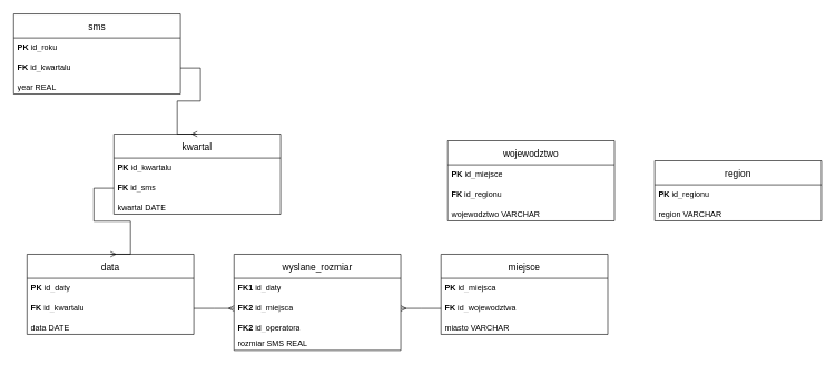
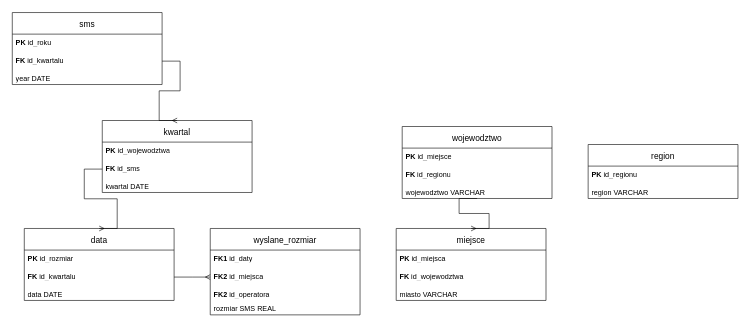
  <mxCell id="0" />
  <mxCell id="1" parent="0" />
  <mxCell id="2" value="wyslane_rozmiar" style="swimlane;fontStyle=0;childLayout=stackLayout;horizontal=1;startSize=36;horizontalStack=0;resizeParent=1;resizeParentMax=0;resizeLast=0;collapsible=1;marginBottom=0;align=center;fontSize=14;swimlaneLine=1;glass=0;aspect=fixed;" vertex="1" parent="1"><mxGeometry x="350" y="380" width="249.75" height="144" as="geometry"><mxRectangle x="380" y="370" width="120" height="30" as="alternateBounds" /></mxGeometry></mxCell>
  <mxCell id="3" value="&lt;b&gt;FK1&amp;nbsp;&lt;/b&gt;id_daty" style="text;strokeColor=none;fillColor=none;spacingLeft=4;spacingRight=4;overflow=hidden;rotatable=0;points=[[0,0.5],[1,0.5]];portConstraint=eastwest;fontSize=12;whiteSpace=wrap;html=1;" vertex="1" parent="2"><mxGeometry y="36" width="249.75" height="30" as="geometry" /></mxCell>
  <mxCell id="4" value="&lt;b&gt;FK2&lt;/b&gt; id_miejsca" style="text;strokeColor=none;fillColor=none;spacingLeft=4;spacingRight=4;overflow=hidden;rotatable=0;points=[[0,0.5],[1,0.5]];portConstraint=eastwest;fontSize=12;whiteSpace=wrap;html=1;" vertex="1" parent="2"><mxGeometry y="66" width="249.75" height="30" as="geometry" /></mxCell>
  <mxCell id="5" value="&lt;b&gt;FK2&lt;/b&gt; id_operatora" style="text;strokeColor=none;fillColor=none;spacingLeft=4;spacingRight=4;overflow=hidden;rotatable=0;points=[[0,0.5],[1,0.5]];portConstraint=eastwest;fontSize=12;whiteSpace=wrap;html=1;" vertex="1" parent="2"><mxGeometry y="96" width="249.75" height="24" as="geometry" /></mxCell>
  <mxCell id="6" value="rozmiar SMS REAL&lt;div&gt;&lt;br&gt;&lt;/div&gt;" style="text;strokeColor=none;fillColor=none;spacingLeft=4;spacingRight=4;overflow=hidden;rotatable=0;points=[[0,0.5],[1,0.5]];portConstraint=eastwest;fontSize=12;whiteSpace=wrap;html=1;" vertex="1" parent="2"><mxGeometry y="120" width="249.75" height="24" as="geometry" /></mxCell>
  <mxCell id="7" value="miejsce" style="swimlane;fontStyle=0;childLayout=stackLayout;horizontal=1;startSize=36;horizontalStack=0;resizeParent=1;resizeParentMax=0;resizeLast=0;collapsible=1;marginBottom=0;align=center;fontSize=14;swimlaneLine=1;glass=0;aspect=fixed;" vertex="1" parent="1"><mxGeometry x="660" y="380" width="249.75" height="120" as="geometry"><mxRectangle x="380" y="370" width="120" height="30" as="alternateBounds" /></mxGeometry></mxCell>
  <mxCell id="8" value="&lt;b&gt;PK&amp;nbsp;&lt;/b&gt;id_miejsca" style="text;strokeColor=none;fillColor=none;spacingLeft=4;spacingRight=4;overflow=hidden;rotatable=0;points=[[0,0.5],[1,0.5]];portConstraint=eastwest;fontSize=12;whiteSpace=wrap;html=1;" vertex="1" parent="7"><mxGeometry y="36" width="249.75" height="30" as="geometry" /></mxCell>
  <mxCell id="9" value="&lt;b&gt;FK&lt;/b&gt;&amp;nbsp;id_wojewodztwa" style="text;strokeColor=none;fillColor=none;spacingLeft=4;spacingRight=4;overflow=hidden;rotatable=0;points=[[0,0.5],[1,0.5]];portConstraint=eastwest;fontSize=12;whiteSpace=wrap;html=1;" vertex="1" parent="7"><mxGeometry y="66" width="249.75" height="30" as="geometry" /></mxCell>
  <mxCell id="10" value="miasto VARCHAR&lt;b&gt;&amp;nbsp;&lt;/b&gt;" style="text;strokeColor=none;fillColor=none;spacingLeft=4;spacingRight=4;overflow=hidden;rotatable=0;points=[[0,0.5],[1,0.5]];portConstraint=eastwest;fontSize=12;whiteSpace=wrap;html=1;" vertex="1" parent="7"><mxGeometry y="96" width="249.75" height="24" as="geometry" /></mxCell>
  <mxCell id="11" value="wojewodztwo" style="swimlane;fontStyle=0;childLayout=stackLayout;horizontal=1;startSize=36;horizontalStack=0;resizeParent=1;resizeParentMax=0;resizeLast=0;collapsible=1;marginBottom=0;align=center;fontSize=14;swimlaneLine=1;glass=0;aspect=fixed;" vertex="1" parent="1"><mxGeometry x="670" y="210" width="249.75" height="120" as="geometry"><mxRectangle x="380" y="370" width="120" height="30" as="alternateBounds" /></mxGeometry></mxCell>
  <mxCell id="12" value="&lt;b&gt;PK&amp;nbsp;&lt;/b&gt;id_miejsce" style="text;strokeColor=none;fillColor=none;spacingLeft=4;spacingRight=4;overflow=hidden;rotatable=0;points=[[0,0.5],[1,0.5]];portConstraint=eastwest;fontSize=12;whiteSpace=wrap;html=1;" vertex="1" parent="11"><mxGeometry y="36" width="249.75" height="30" as="geometry" /></mxCell>
  <mxCell id="13" value="&lt;b&gt;FK&lt;/b&gt;&amp;nbsp;id_regionu" style="text;strokeColor=none;fillColor=none;spacingLeft=4;spacingRight=4;overflow=hidden;rotatable=0;points=[[0,0.5],[1,0.5]];portConstraint=eastwest;fontSize=12;whiteSpace=wrap;html=1;" vertex="1" parent="11"><mxGeometry y="66" width="249.75" height="30" as="geometry" /></mxCell>
  <mxCell id="14" value="wojewodztwo VARCHAR&lt;b&gt;&amp;nbsp;&lt;/b&gt;" style="text;strokeColor=none;fillColor=none;spacingLeft=4;spacingRight=4;overflow=hidden;rotatable=0;points=[[0,0.5],[1,0.5]];portConstraint=eastwest;fontSize=12;whiteSpace=wrap;html=1;" vertex="1" parent="11"><mxGeometry y="96" width="249.75" height="24" as="geometry" /></mxCell>
  <mxCell id="15" value="region" style="swimlane;fontStyle=0;childLayout=stackLayout;horizontal=1;startSize=36;horizontalStack=0;resizeParent=1;resizeParentMax=0;resizeLast=0;collapsible=1;marginBottom=0;align=center;fontSize=14;swimlaneLine=1;glass=0;aspect=fixed;" vertex="1" parent="1"><mxGeometry x="980" y="240" width="249.75" height="90" as="geometry"><mxRectangle x="380" y="370" width="120" height="30" as="alternateBounds" /></mxGeometry></mxCell>
  <mxCell id="16" value="&lt;b&gt;PK&amp;nbsp;&lt;/b&gt;id_regionu" style="text;strokeColor=none;fillColor=none;spacingLeft=4;spacingRight=4;overflow=hidden;rotatable=0;points=[[0,0.5],[1,0.5]];portConstraint=eastwest;fontSize=12;whiteSpace=wrap;html=1;" vertex="1" parent="15"><mxGeometry y="36" width="249.75" height="30" as="geometry" /></mxCell>
  <mxCell id="17" value="region VARCHAR&lt;b&gt;&amp;nbsp;&lt;/b&gt;" style="text;strokeColor=none;fillColor=none;spacingLeft=4;spacingRight=4;overflow=hidden;rotatable=0;points=[[0,0.5],[1,0.5]];portConstraint=eastwest;fontSize=12;whiteSpace=wrap;html=1;" vertex="1" parent="15"><mxGeometry y="66" width="249.75" height="24" as="geometry" /></mxCell>
- <mxCell id="18" style="edgeStyle=entityRelationEdgeStyle;rounded=0;orthogonalLoop=1;jettySize=auto;html=1;entryX=1;entryY=0.5;entryDx=0;entryDy=0;endArrow=ERmany;endFill=0;exitX=0;exitY=0.5;exitDx=0;exitDy=0;" edge="1" parent="1" source="9" target="4"><mxGeometry relative="1" as="geometry"><mxPoint x="570" y="600" as="sourcePoint" /><mxPoint x="649.251" y="668.01" as="targetPoint" /></mxGeometry></mxCell>
+ <mxCell id="19" style="edgeStyle=entityRelationEdgeStyle;rounded=0;orthogonalLoop=1;jettySize=auto;html=1;endArrow=ERmany;endFill=0;entryX=0.5;entryY=0;entryDx=0;entryDy=0;exitX=0.5;exitY=1;exitDx=0;exitDy=0;" edge="1" parent="1" source="11" target="7"><mxGeometry relative="1" as="geometry"><mxPoint x="730" y="350" as="sourcePoint" /><mxPoint x="800" y="610" as="targetPoint" /></mxGeometry></mxCell>
  <mxCell id="20" value="data" style="swimlane;fontStyle=0;childLayout=stackLayout;horizontal=1;startSize=36;horizontalStack=0;resizeParent=1;resizeParentMax=0;resizeLast=0;collapsible=1;marginBottom=0;align=center;fontSize=14;swimlaneLine=1;glass=0;aspect=fixed;" vertex="1" parent="1"><mxGeometry x="40" y="380" width="249.75" height="120" as="geometry"><mxRectangle x="380" y="370" width="120" height="30" as="alternateBounds" /></mxGeometry></mxCell>
- <mxCell id="21" value="&lt;b&gt;PK&amp;nbsp;&lt;/b&gt;id_daty" style="text;strokeColor=none;fillColor=none;spacingLeft=4;spacingRight=4;overflow=hidden;rotatable=0;points=[[0,0.5],[1,0.5]];portConstraint=eastwest;fontSize=12;whiteSpace=wrap;html=1;" vertex="1" parent="20"><mxGeometry y="36" width="249.75" height="30" as="geometry" /></mxCell>
+ <mxCell id="21" value="&lt;b&gt;PK&amp;nbsp;&lt;/b&gt;id_rozmiar" style="text;strokeColor=none;fillColor=none;spacingLeft=4;spacingRight=4;overflow=hidden;rotatable=0;points=[[0,0.5],[1,0.5]];portConstraint=eastwest;fontSize=12;whiteSpace=wrap;html=1;" vertex="1" parent="20"><mxGeometry y="36" width="249.75" height="30" as="geometry" /></mxCell>
  <mxCell id="22" value="&lt;b&gt;FK&lt;/b&gt;&amp;nbsp;id_kwartalu" style="text;strokeColor=none;fillColor=none;spacingLeft=4;spacingRight=4;overflow=hidden;rotatable=0;points=[[0,0.5],[1,0.5]];portConstraint=eastwest;fontSize=12;whiteSpace=wrap;html=1;" vertex="1" parent="20"><mxGeometry y="66" width="249.75" height="30" as="geometry" /></mxCell>
  <mxCell id="23" value="data DATE" style="text;strokeColor=none;fillColor=none;spacingLeft=4;spacingRight=4;overflow=hidden;rotatable=0;points=[[0,0.5],[1,0.5]];portConstraint=eastwest;fontSize=12;whiteSpace=wrap;html=1;" vertex="1" parent="20"><mxGeometry y="96" width="249.75" height="24" as="geometry" /></mxCell>
  <mxCell id="24" style="edgeStyle=entityRelationEdgeStyle;rounded=0;orthogonalLoop=1;jettySize=auto;html=1;entryX=0;entryY=0.5;entryDx=0;entryDy=0;endArrow=ERmany;endFill=0;exitX=1;exitY=0.5;exitDx=0;exitDy=0;" edge="1" parent="1" source="22" target="4"><mxGeometry relative="1" as="geometry"><mxPoint x="560" y="670" as="sourcePoint" /><mxPoint x="500" y="670" as="targetPoint" /></mxGeometry></mxCell>
  <mxCell id="25" value="kwartal" style="swimlane;fontStyle=0;childLayout=stackLayout;horizontal=1;startSize=36;horizontalStack=0;resizeParent=1;resizeParentMax=0;resizeLast=0;collapsible=1;marginBottom=0;align=center;fontSize=14;swimlaneLine=1;glass=0;aspect=fixed;" vertex="1" parent="1"><mxGeometry x="170" y="200" width="249.75" height="120" as="geometry"><mxRectangle x="380" y="370" width="120" height="30" as="alternateBounds" /></mxGeometry></mxCell>
- <mxCell id="26" value="&lt;b&gt;PK&amp;nbsp;&lt;/b&gt;id_kwartalu" style="text;strokeColor=none;fillColor=none;spacingLeft=4;spacingRight=4;overflow=hidden;rotatable=0;points=[[0,0.5],[1,0.5]];portConstraint=eastwest;fontSize=12;whiteSpace=wrap;html=1;" vertex="1" parent="25"><mxGeometry y="36" width="249.75" height="30" as="geometry" /></mxCell>
+ <mxCell id="26" value="&lt;b&gt;PK&amp;nbsp;&lt;/b&gt;id_wojewodztwa" style="text;strokeColor=none;fillColor=none;spacingLeft=4;spacingRight=4;overflow=hidden;rotatable=0;points=[[0,0.5],[1,0.5]];portConstraint=eastwest;fontSize=12;whiteSpace=wrap;html=1;" vertex="1" parent="25"><mxGeometry y="36" width="249.75" height="30" as="geometry" /></mxCell>
  <mxCell id="27" value="&lt;b&gt;FK&lt;/b&gt;&amp;nbsp;id_sms" style="text;strokeColor=none;fillColor=none;spacingLeft=4;spacingRight=4;overflow=hidden;rotatable=0;points=[[0,0.5],[1,0.5]];portConstraint=eastwest;fontSize=12;whiteSpace=wrap;html=1;" vertex="1" parent="25"><mxGeometry y="66" width="249.75" height="30" as="geometry" /></mxCell>
  <mxCell id="28" value="kwartal DATE" style="text;strokeColor=none;fillColor=none;spacingLeft=4;spacingRight=4;overflow=hidden;rotatable=0;points=[[0,0.5],[1,0.5]];portConstraint=eastwest;fontSize=12;whiteSpace=wrap;html=1;" vertex="1" parent="25"><mxGeometry y="96" width="249.75" height="24" as="geometry" /></mxCell>
  <mxCell id="29" style="edgeStyle=entityRelationEdgeStyle;rounded=0;orthogonalLoop=1;jettySize=auto;html=1;entryX=0.5;entryY=0;entryDx=0;entryDy=0;endArrow=ERmany;endFill=0;exitX=0;exitY=0.5;exitDx=0;exitDy=0;" edge="1" parent="1" source="27" target="20"><mxGeometry relative="1" as="geometry"><mxPoint x="220" y="530" as="sourcePoint" /><mxPoint x="280" y="530" as="targetPoint" /><Array as="points"><mxPoint x="320" y="350" /><mxPoint x="440" y="320" /><mxPoint x="320" y="340" /></Array></mxGeometry></mxCell>
  <mxCell id="30" value="sms" style="swimlane;fontStyle=0;childLayout=stackLayout;horizontal=1;startSize=36;horizontalStack=0;resizeParent=1;resizeParentMax=0;resizeLast=0;collapsible=1;marginBottom=0;align=center;fontSize=14;swimlaneLine=1;glass=0;aspect=fixed;" vertex="1" parent="1"><mxGeometry x="20" y="20" width="249.75" height="120" as="geometry"><mxRectangle x="380" y="370" width="120" height="30" as="alternateBounds" /></mxGeometry></mxCell>
  <mxCell id="31" value="&lt;b&gt;PK&amp;nbsp;&lt;/b&gt;id_roku" style="text;strokeColor=none;fillColor=none;spacingLeft=4;spacingRight=4;overflow=hidden;rotatable=0;points=[[0,0.5],[1,0.5]];portConstraint=eastwest;fontSize=12;whiteSpace=wrap;html=1;" vertex="1" parent="30"><mxGeometry y="36" width="249.75" height="30" as="geometry" /></mxCell>
  <mxCell id="32" value="&lt;b&gt;FK&lt;/b&gt;&amp;nbsp;id_kwartalu" style="text;strokeColor=none;fillColor=none;spacingLeft=4;spacingRight=4;overflow=hidden;rotatable=0;points=[[0,0.5],[1,0.5]];portConstraint=eastwest;fontSize=12;whiteSpace=wrap;html=1;" vertex="1" parent="30"><mxGeometry y="66" width="249.75" height="30" as="geometry" /></mxCell>
- <mxCell id="33" value="year REAL" style="text;strokeColor=none;fillColor=none;spacingLeft=4;spacingRight=4;overflow=hidden;rotatable=0;points=[[0,0.5],[1,0.5]];portConstraint=eastwest;fontSize=12;whiteSpace=wrap;html=1;" vertex="1" parent="30"><mxGeometry y="96" width="249.75" height="24" as="geometry" /></mxCell>
+ <mxCell id="33" value="year DATE" style="text;strokeColor=none;fillColor=none;spacingLeft=4;spacingRight=4;overflow=hidden;rotatable=0;points=[[0,0.5],[1,0.5]];portConstraint=eastwest;fontSize=12;whiteSpace=wrap;html=1;" vertex="1" parent="30"><mxGeometry y="96" width="249.75" height="24" as="geometry" /></mxCell>
  <mxCell id="34" style="edgeStyle=entityRelationEdgeStyle;rounded=0;orthogonalLoop=1;jettySize=auto;html=1;entryX=0.5;entryY=0;entryDx=0;entryDy=0;endArrow=ERmany;endFill=0;exitX=1;exitY=0.5;exitDx=0;exitDy=0;" edge="1" parent="1" source="32" target="25"><mxGeometry relative="1" as="geometry"><mxPoint x="425" y="80" as="sourcePoint" /><mxPoint x="420" y="179" as="targetPoint" /><Array as="points"><mxPoint x="575" y="149" /><mxPoint x="695" y="119" /><mxPoint x="575" y="139" /></Array></mxGeometry></mxCell>
